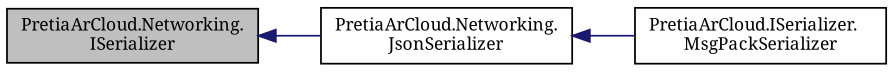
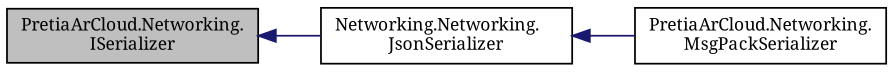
  digraph {
    fontname="Noto Serif"
    rankdir=LR
    node [color=black fillcolor=white fontname="Noto Serif" fontsize=10 shape=record style=filled]
    edge [color=midnightblue dir=back fontname="Noto Serif" fontsize=10 labelfontname=Helvetica labelfontsize=10 style=solid]
    n1 [fillcolor=grey75 fontcolor=black height=0.2 label="PretiaArCloud.Networking.\lISerializer" width=0.4]
-   n2 [height=0.2 label="PretiaArCloud.Networking.\lJsonSerializer" width=0.4]
-   n3 [height=0.2 label="PretiaArCloud.ISerializer.\lMsgPackSerializer" width=0.4]
+   n2 [height=0.2 label="Networking.Networking.\lJsonSerializer" width=0.4]
+   n3 [height=0.2 label="PretiaArCloud.Networking.\lMsgPackSerializer" width=0.4]
    n1 -> n2
    n2 -> n3
  }
